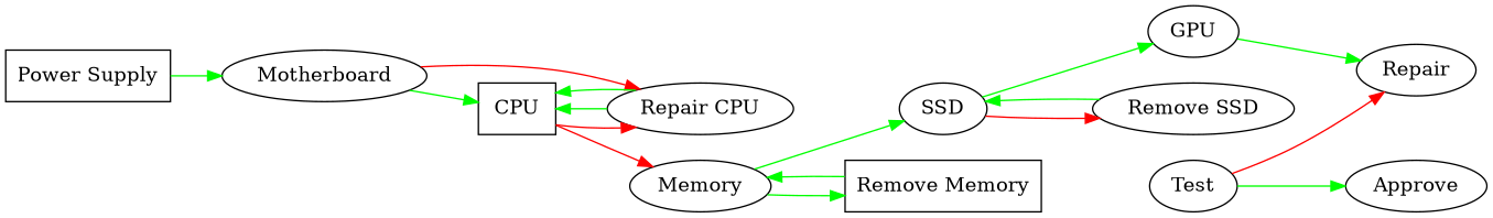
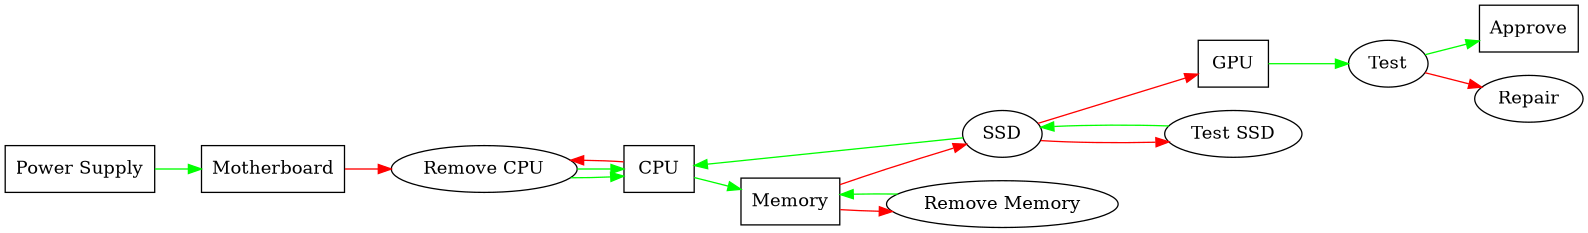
  digraph {
    rankdir=LR
    edge [color=green]
    "Power Supply" [shape=box]
-   Motherboard
+   Motherboard [shape=box]
    CPU [shape=box]
-   "Remove CPU" [label="Repair CPU"]
-   Memory
+   "Remove CPU"
+   Memory [shape=box]
    SSD
-   "Remove Memory" [shape=box]
-   GPU
-   "Remove SSD"
+   "Remove Memory"
+   GPU [shape=box]
+   "Remove SSD" [label="Test SSD"]
    Test
-   Approve [shape=ellipse]
+   Approve [shape=box]
    Repair [shape=ellipse]
    "Power Supply" -> Motherboard
-   Motherboard -> CPU
+   SSD -> CPU
    Motherboard -> "Remove CPU" [color=red]
    CPU -> "Remove CPU" [color=red]
-   CPU -> Memory [color=red]
+   CPU -> Memory
    "Remove CPU" -> CPU
    "Remove CPU" -> CPU
-   Memory -> SSD
-   Memory -> "Remove Memory"
-   SSD -> GPU
+   Memory -> SSD [color=red]
+   Memory -> "Remove Memory" [color=red]
+   SSD -> GPU [color=red]
    SSD -> "Remove SSD" [color=red]
    "Remove Memory" -> Memory
-   GPU -> Repair
+   GPU -> Test
    "Remove SSD" -> SSD
    Test -> Approve
    Test -> Repair [color=red]
  }
